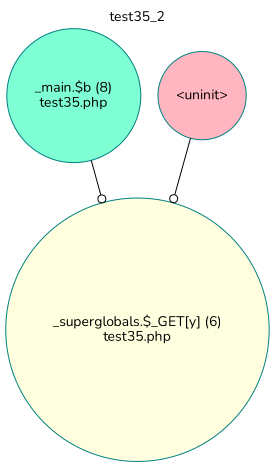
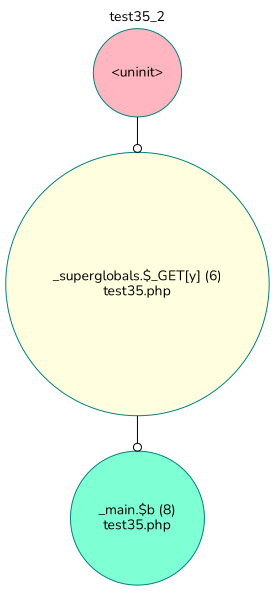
  digraph {
    fontname=Nunito
    label=test35_2
    labelloc=t
    node [color=teal fontname=Nunito shape=circle style=filled]
    edge [arrowhead=odot fontname=Nunito]
    n1 [fillcolor=aquamarine label="_main.$b (8)\ntest35.php"]
    n2 [fillcolor=lightyellow label="_superglobals.$_GET[y] (6)\ntest35.php"]
    n3 [fillcolor=lightpink label="<uninit>"]
-   n1 -> n2
+   n2 -> n1
    n3 -> n2
  }
